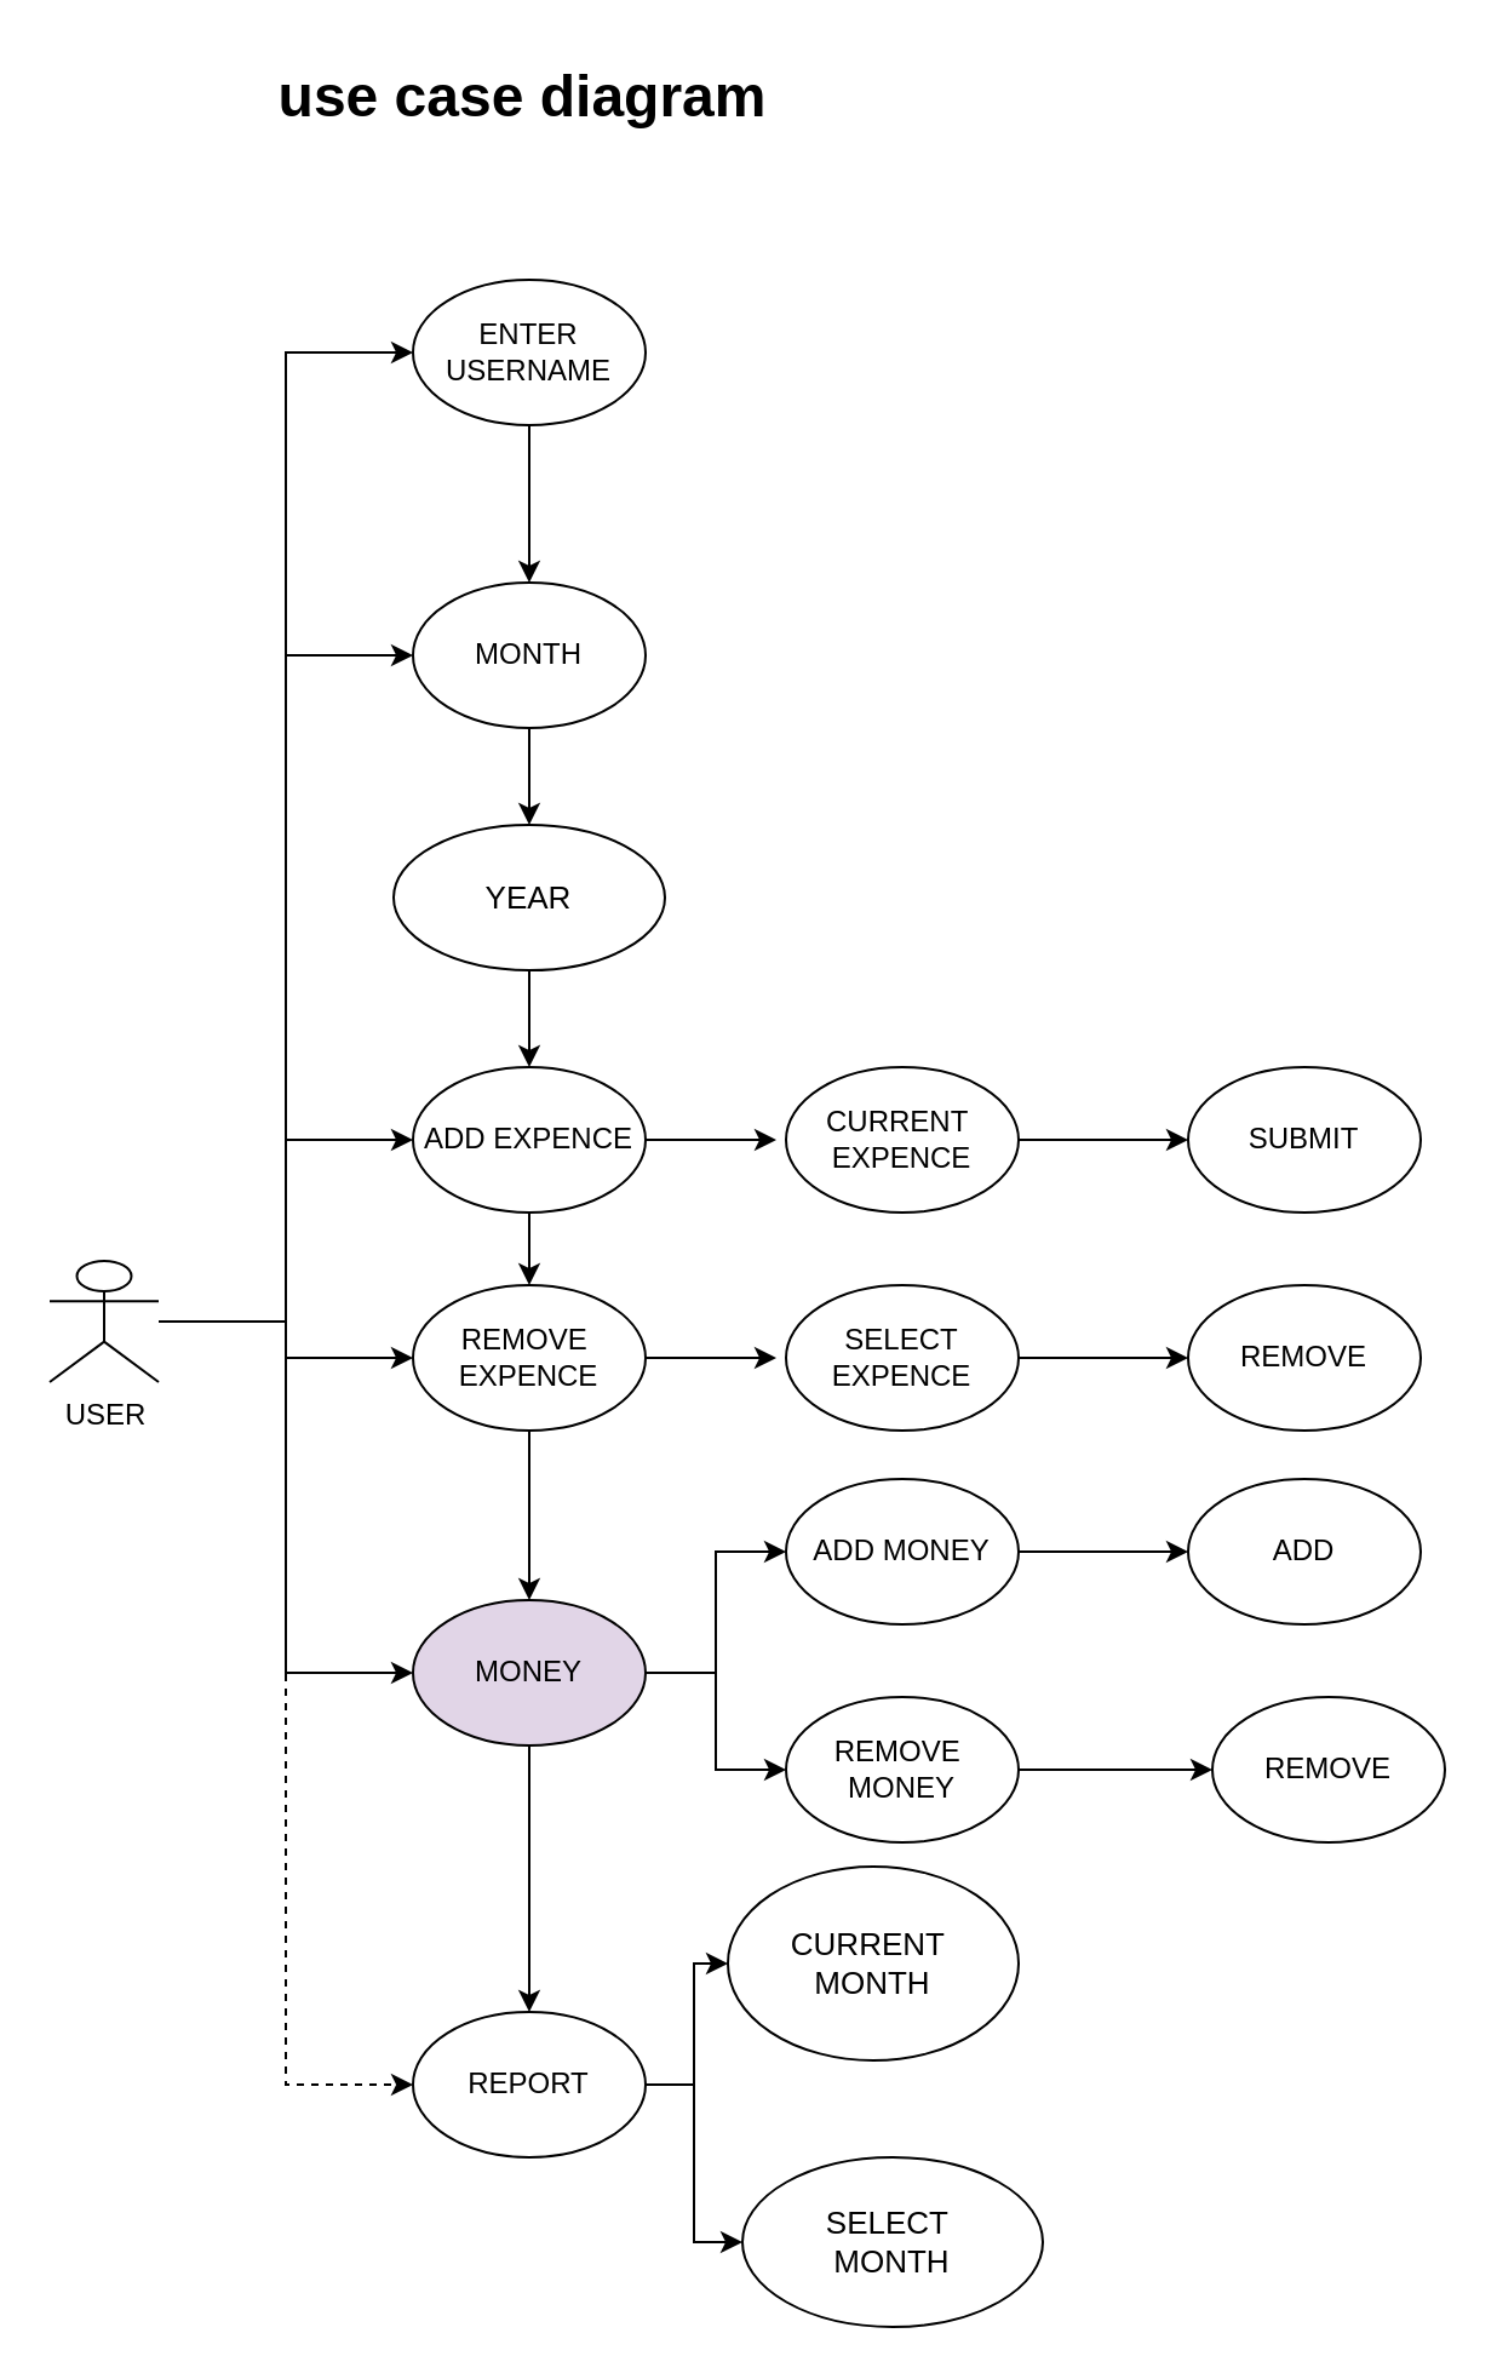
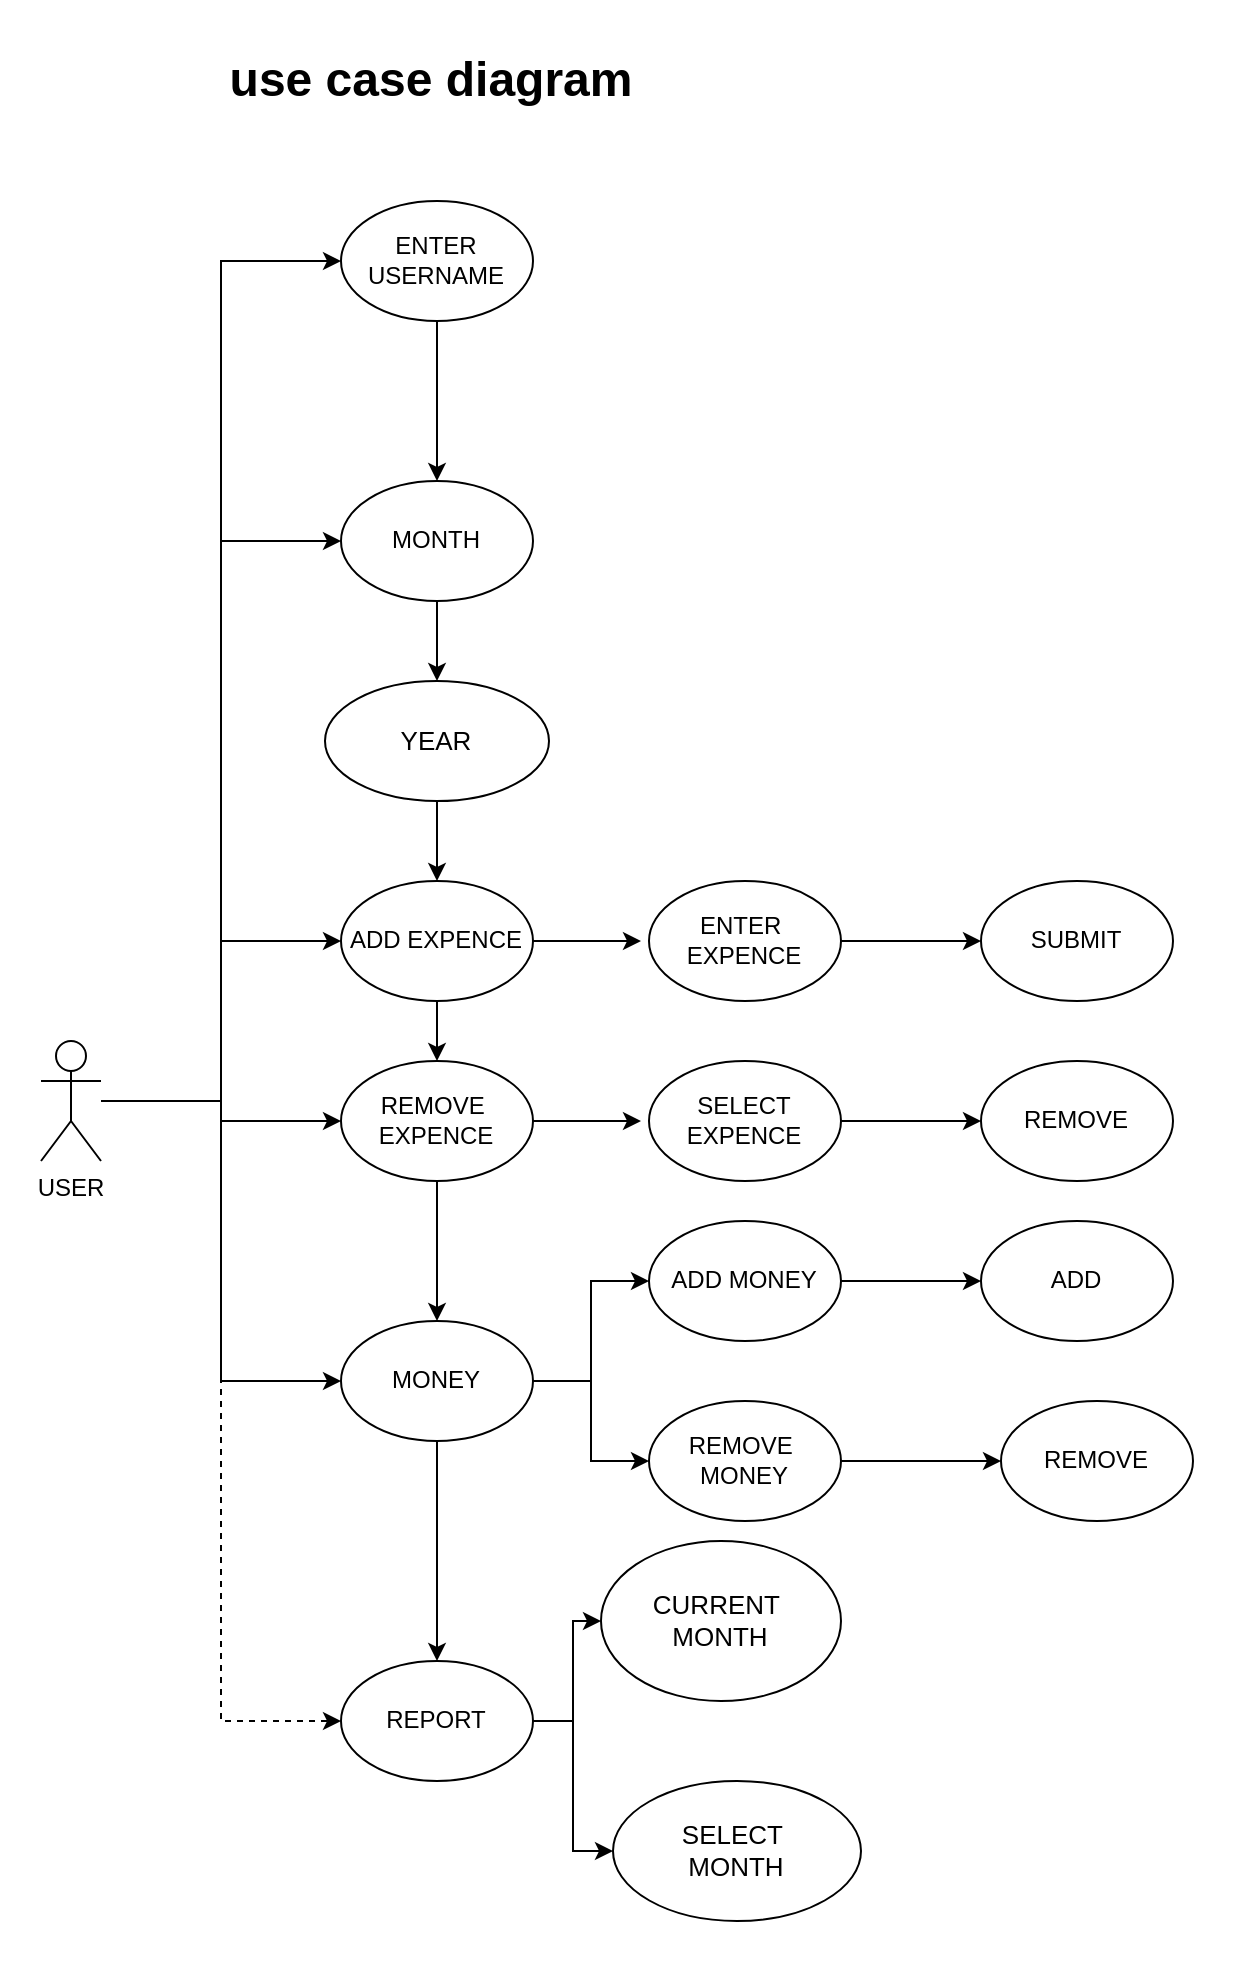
  <mxCell id="0" />
  <mxCell id="1" parent="0" />
  <mxCell id="2" style="edgeStyle=orthogonalEdgeStyle;rounded=0;orthogonalLoop=1;jettySize=auto;html=1;entryX=0;entryY=0.5;entryDx=0;entryDy=0;" parent="1" source="8" target="14" edge="1"><mxGeometry relative="1" as="geometry" /></mxCell>
  <mxCell id="3" style="edgeStyle=orthogonalEdgeStyle;rounded=0;orthogonalLoop=1;jettySize=auto;html=1;entryX=0;entryY=0.5;entryDx=0;entryDy=0;" parent="1" source="8" target="17" edge="1"><mxGeometry relative="1" as="geometry" /></mxCell>
  <mxCell id="4" style="edgeStyle=orthogonalEdgeStyle;rounded=0;orthogonalLoop=1;jettySize=auto;html=1;entryX=0;entryY=0.5;entryDx=0;entryDy=0;" parent="1" source="8" target="20" edge="1"><mxGeometry relative="1" as="geometry" /></mxCell>
  <mxCell id="5" style="edgeStyle=orthogonalEdgeStyle;rounded=0;orthogonalLoop=1;jettySize=auto;html=1;entryX=0;entryY=0.5;entryDx=0;entryDy=0;" parent="1" source="8" target="24" edge="1"><mxGeometry relative="1" as="geometry" /></mxCell>
  <mxCell id="6" style="edgeStyle=orthogonalEdgeStyle;rounded=0;orthogonalLoop=1;jettySize=auto;html=1;entryX=0;entryY=0.5;entryDx=0;entryDy=0;dashed=1;" parent="1" source="8" target="12" edge="1"><mxGeometry relative="1" as="geometry" /></mxCell>
  <mxCell id="7" style="edgeStyle=orthogonalEdgeStyle;rounded=0;orthogonalLoop=1;jettySize=auto;html=1;entryX=0;entryY=0.5;entryDx=0;entryDy=0;" parent="1" source="8" target="37" edge="1"><mxGeometry relative="1" as="geometry" /></mxCell>
- <mxCell id="8" value="USER" style="shape=umlActor;verticalLabelPosition=bottom;verticalAlign=top;html=1;outlineConnect=0;" parent="1" vertex="1"><mxGeometry x="20" y="520" width="45" height="50" as="geometry" /></mxCell>
+ <mxCell id="8" value="USER" style="shape=umlActor;verticalLabelPosition=bottom;verticalAlign=top;html=1;outlineConnect=0;" parent="1" vertex="1"><mxGeometry x="20" y="520" width="30" height="60" as="geometry" /></mxCell>
  <mxCell id="9" value="REMOVE" style="ellipse;whiteSpace=wrap;html=1;" parent="1" vertex="1"><mxGeometry x="490" y="530" width="96" height="60" as="geometry" /></mxCell>
  <mxCell id="10" style="edgeStyle=orthogonalEdgeStyle;rounded=0;orthogonalLoop=1;jettySize=auto;html=1;entryX=0;entryY=0.5;entryDx=0;entryDy=0;fontSize=13;" parent="1" source="12" target="42" edge="1"><mxGeometry relative="1" as="geometry" /></mxCell>
  <mxCell id="11" style="edgeStyle=orthogonalEdgeStyle;rounded=0;orthogonalLoop=1;jettySize=auto;html=1;entryX=0;entryY=0.5;entryDx=0;entryDy=0;fontSize=13;" parent="1" source="12" target="41" edge="1"><mxGeometry relative="1" as="geometry" /></mxCell>
  <mxCell id="12" value="REPORT" style="ellipse;whiteSpace=wrap;html=1;" parent="1" vertex="1"><mxGeometry x="170" y="830" width="96" height="60" as="geometry" /></mxCell>
  <mxCell id="13" style="edgeStyle=orthogonalEdgeStyle;rounded=0;orthogonalLoop=1;jettySize=auto;html=1;entryX=0.5;entryY=0;entryDx=0;entryDy=0;" parent="1" source="14" target="37" edge="1"><mxGeometry relative="1" as="geometry" /></mxCell>
- <mxCell id="14" value="ENTER&lt;br&gt;USERNAME" style="ellipse;whiteSpace=wrap;html=1;" parent="1" vertex="1"><mxGeometry x="170" y="115" width="96" height="60" as="geometry" /></mxCell>
+ <mxCell id="14" value="ENTER&lt;br&gt;USERNAME" style="ellipse;whiteSpace=wrap;html=1;" parent="1" vertex="1"><mxGeometry x="170" y="100" width="96" height="60" as="geometry" /></mxCell>
  <mxCell id="15" style="edgeStyle=orthogonalEdgeStyle;rounded=0;orthogonalLoop=1;jettySize=auto;html=1;entryX=0.5;entryY=0;entryDx=0;entryDy=0;" parent="1" source="17" target="20" edge="1"><mxGeometry relative="1" as="geometry" /></mxCell>
  <mxCell id="16" style="edgeStyle=orthogonalEdgeStyle;rounded=0;orthogonalLoop=1;jettySize=auto;html=1;" parent="1" source="17" edge="1"><mxGeometry relative="1" as="geometry"><mxPoint x="320" y="470" as="targetPoint" /></mxGeometry></mxCell>
  <mxCell id="17" value="ADD EXPENCE" style="ellipse;whiteSpace=wrap;html=1;" parent="1" vertex="1"><mxGeometry x="170" y="440" width="96" height="60" as="geometry" /></mxCell>
  <mxCell id="18" style="edgeStyle=orthogonalEdgeStyle;rounded=0;orthogonalLoop=1;jettySize=auto;html=1;entryX=0.5;entryY=0;entryDx=0;entryDy=0;" parent="1" source="20" target="24" edge="1"><mxGeometry relative="1" as="geometry" /></mxCell>
  <mxCell id="19" style="edgeStyle=orthogonalEdgeStyle;rounded=0;orthogonalLoop=1;jettySize=auto;html=1;" parent="1" source="20" edge="1"><mxGeometry relative="1" as="geometry"><mxPoint x="320" y="560" as="targetPoint" /></mxGeometry></mxCell>
  <mxCell id="20" value="REMOVE&amp;nbsp;&lt;br&gt;EXPENCE" style="ellipse;whiteSpace=wrap;html=1;" parent="1" vertex="1"><mxGeometry x="170" y="530" width="96" height="60" as="geometry" /></mxCell>
  <mxCell id="21" style="edgeStyle=orthogonalEdgeStyle;rounded=0;orthogonalLoop=1;jettySize=auto;html=1;entryX=0.5;entryY=0;entryDx=0;entryDy=0;" parent="1" source="24" target="12" edge="1"><mxGeometry relative="1" as="geometry" /></mxCell>
  <mxCell id="22" style="edgeStyle=orthogonalEdgeStyle;rounded=0;orthogonalLoop=1;jettySize=auto;html=1;entryX=0;entryY=0.5;entryDx=0;entryDy=0;" parent="1" source="24" target="35" edge="1"><mxGeometry relative="1" as="geometry" /></mxCell>
  <mxCell id="23" style="edgeStyle=orthogonalEdgeStyle;rounded=0;orthogonalLoop=1;jettySize=auto;html=1;entryX=0;entryY=0.5;entryDx=0;entryDy=0;" parent="1" source="24" target="33" edge="1"><mxGeometry relative="1" as="geometry" /></mxCell>
- <mxCell id="24" value="MONEY" style="ellipse;whiteSpace=wrap;html=1;fillColor=#e1d5e7;" parent="1" vertex="1"><mxGeometry x="170" y="660" width="96" height="60" as="geometry" /></mxCell>
+ <mxCell id="24" value="MONEY" style="ellipse;whiteSpace=wrap;html=1;" parent="1" vertex="1"><mxGeometry x="170" y="660" width="96" height="60" as="geometry" /></mxCell>
  <mxCell id="25" style="edgeStyle=orthogonalEdgeStyle;rounded=0;orthogonalLoop=1;jettySize=auto;html=1;entryX=0;entryY=0.5;entryDx=0;entryDy=0;" parent="1" source="26" target="9" edge="1"><mxGeometry relative="1" as="geometry" /></mxCell>
  <mxCell id="26" value="SELECT&lt;br&gt;EXPENCE" style="ellipse;whiteSpace=wrap;html=1;" parent="1" vertex="1"><mxGeometry x="324" y="530" width="96" height="60" as="geometry" /></mxCell>
  <mxCell id="27" value="SUBMIT" style="ellipse;whiteSpace=wrap;html=1;" parent="1" vertex="1"><mxGeometry x="490" y="440" width="96" height="60" as="geometry" /></mxCell>
  <mxCell id="28" style="edgeStyle=orthogonalEdgeStyle;rounded=0;orthogonalLoop=1;jettySize=auto;html=1;" parent="1" source="29" target="27" edge="1"><mxGeometry relative="1" as="geometry" /></mxCell>
- <mxCell id="29" value="CURRENT&amp;nbsp;&lt;br&gt;EXPENCE" style="ellipse;whiteSpace=wrap;html=1;" parent="1" vertex="1"><mxGeometry x="324" y="440" width="96" height="60" as="geometry" /></mxCell>
+ <mxCell id="29" value="ENTER&amp;nbsp;&lt;br&gt;EXPENCE" style="ellipse;whiteSpace=wrap;html=1;" parent="1" vertex="1"><mxGeometry x="324" y="440" width="96" height="60" as="geometry" /></mxCell>
  <mxCell id="30" value="REMOVE" style="ellipse;whiteSpace=wrap;html=1;" parent="1" vertex="1"><mxGeometry x="500" y="700" width="96" height="60" as="geometry" /></mxCell>
  <mxCell id="31" value="ADD" style="ellipse;whiteSpace=wrap;html=1;" parent="1" vertex="1"><mxGeometry x="490" y="610" width="96" height="60" as="geometry" /></mxCell>
  <mxCell id="32" style="edgeStyle=orthogonalEdgeStyle;rounded=0;orthogonalLoop=1;jettySize=auto;html=1;entryX=0;entryY=0.5;entryDx=0;entryDy=0;" parent="1" source="33" target="30" edge="1"><mxGeometry relative="1" as="geometry" /></mxCell>
  <mxCell id="33" value="REMOVE&amp;nbsp;&lt;br&gt;MONEY" style="ellipse;whiteSpace=wrap;html=1;" parent="1" vertex="1"><mxGeometry x="324" y="700" width="96" height="60" as="geometry" /></mxCell>
  <mxCell id="34" style="edgeStyle=orthogonalEdgeStyle;rounded=0;orthogonalLoop=1;jettySize=auto;html=1;entryX=0;entryY=0.5;entryDx=0;entryDy=0;" parent="1" source="35" target="31" edge="1"><mxGeometry relative="1" as="geometry"><mxPoint x="460" y="640" as="targetPoint" /></mxGeometry></mxCell>
  <mxCell id="35" value="ADD MONEY" style="ellipse;whiteSpace=wrap;html=1;" parent="1" vertex="1"><mxGeometry x="324" y="610" width="96" height="60" as="geometry" /></mxCell>
  <mxCell id="36" style="edgeStyle=orthogonalEdgeStyle;rounded=0;orthogonalLoop=1;jettySize=auto;html=1;entryX=0.5;entryY=0;entryDx=0;entryDy=0;fontSize=13;" parent="1" source="37" target="40" edge="1"><mxGeometry relative="1" as="geometry" /></mxCell>
  <mxCell id="37" value="MONTH" style="ellipse;whiteSpace=wrap;html=1;" parent="1" vertex="1"><mxGeometry x="170" y="240" width="96" height="60" as="geometry" /></mxCell>
  <mxCell id="38" value="use case diagram" style="text;strokeColor=none;fillColor=none;html=1;fontSize=24;fontStyle=1;verticalAlign=middle;align=center;" parent="1" vertex="1"><mxGeometry x="165" y="20" width="100" height="40" as="geometry" /></mxCell>
  <mxCell id="39" style="edgeStyle=orthogonalEdgeStyle;rounded=0;orthogonalLoop=1;jettySize=auto;html=1;fontSize=13;" parent="1" source="40" target="17" edge="1"><mxGeometry relative="1" as="geometry" /></mxCell>
  <mxCell id="40" value="YEAR" style="ellipse;whiteSpace=wrap;html=1;fontSize=13;strokeWidth=1;" parent="1" vertex="1"><mxGeometry x="162" y="340" width="112" height="60" as="geometry" /></mxCell>
  <mxCell id="41" value="SELECT&amp;nbsp;&lt;br&gt;MONTH" style="ellipse;whiteSpace=wrap;html=1;fontSize=13;strokeWidth=1;" parent="1" vertex="1"><mxGeometry x="306" y="890" width="124" height="70" as="geometry" /></mxCell>
  <mxCell id="42" value="CURRENT&amp;nbsp;&lt;br&gt;MONTH" style="ellipse;whiteSpace=wrap;html=1;fontSize=13;strokeWidth=1;" parent="1" vertex="1"><mxGeometry x="300" y="770" width="120" height="80" as="geometry" /></mxCell>
